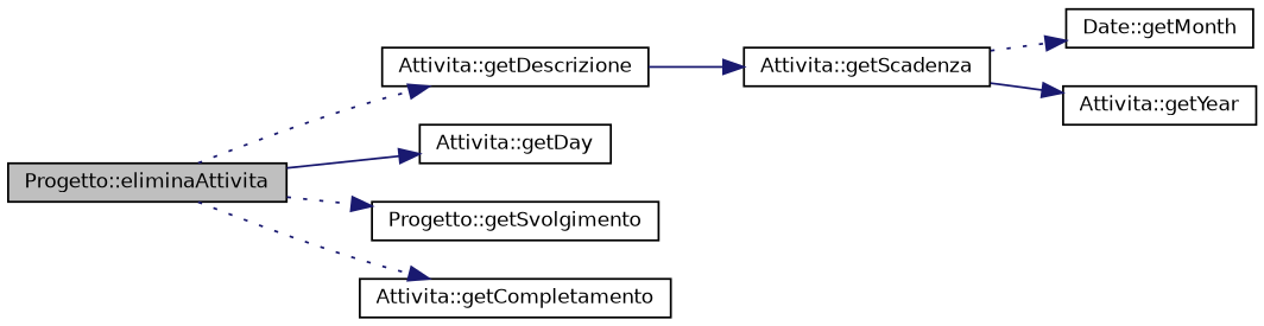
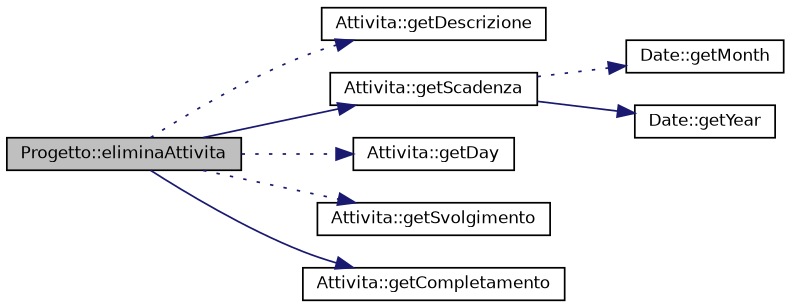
  digraph {
    rankdir=LR
    node [color=black fillcolor=white fontname=Helvetica fontsize=10 shape=record style=filled]
    edge [color=midnightblue fontname=Helvetica fontsize=10 labelfontname=Helvetica labelfontsize=10 style=dotted]
    n1 [fillcolor=grey75 fontcolor=black height=0.2 label="Progetto::eliminaAttivita" width=0.4]
    n2 [height=0.2 label="Attivita::getDescrizione" width=0.4]
    n3 [height=0.2 label="Attivita::getScadenza" width=0.4]
    n4 [height=0.2 label="Attivita::getDay" width=0.4]
-   n5 [height=0.2 label="Progetto::getSvolgimento" width=0.4]
+   n5 [height=0.2 label="Attivita::getSvolgimento" width=0.4]
    n6 [height=0.2 label="Attivita::getCompletamento" width=0.4]
    n7 [height=0.2 label="Date::getMonth" width=0.4]
-   n8 [height=0.2 label="Attivita::getYear" width=0.4]
+   n8 [height=0.2 label="Date::getYear" width=0.4]
    n1 -> n2
-   n2 -> n3 [style=solid]
-   n1 -> n4 [style=solid]
+   n1 -> n3 [style=solid]
+   n1 -> n4
    n1 -> n5
-   n1 -> n6
+   n1 -> n6 [style=solid]
    n3 -> n7
    n3 -> n8 [style=solid]
  }
